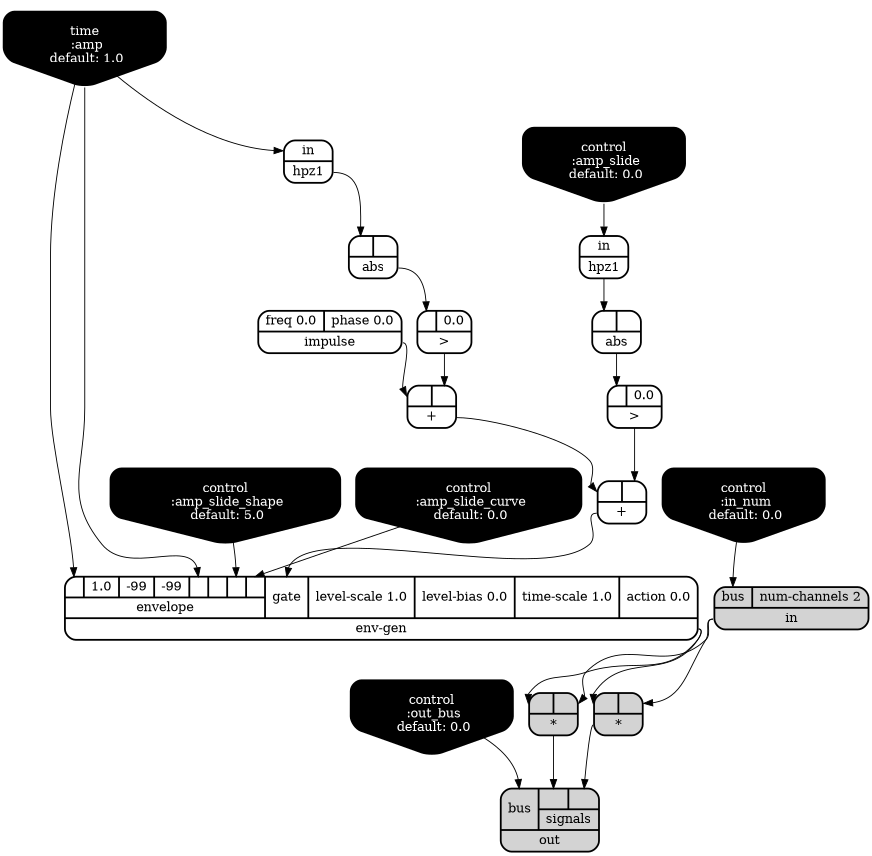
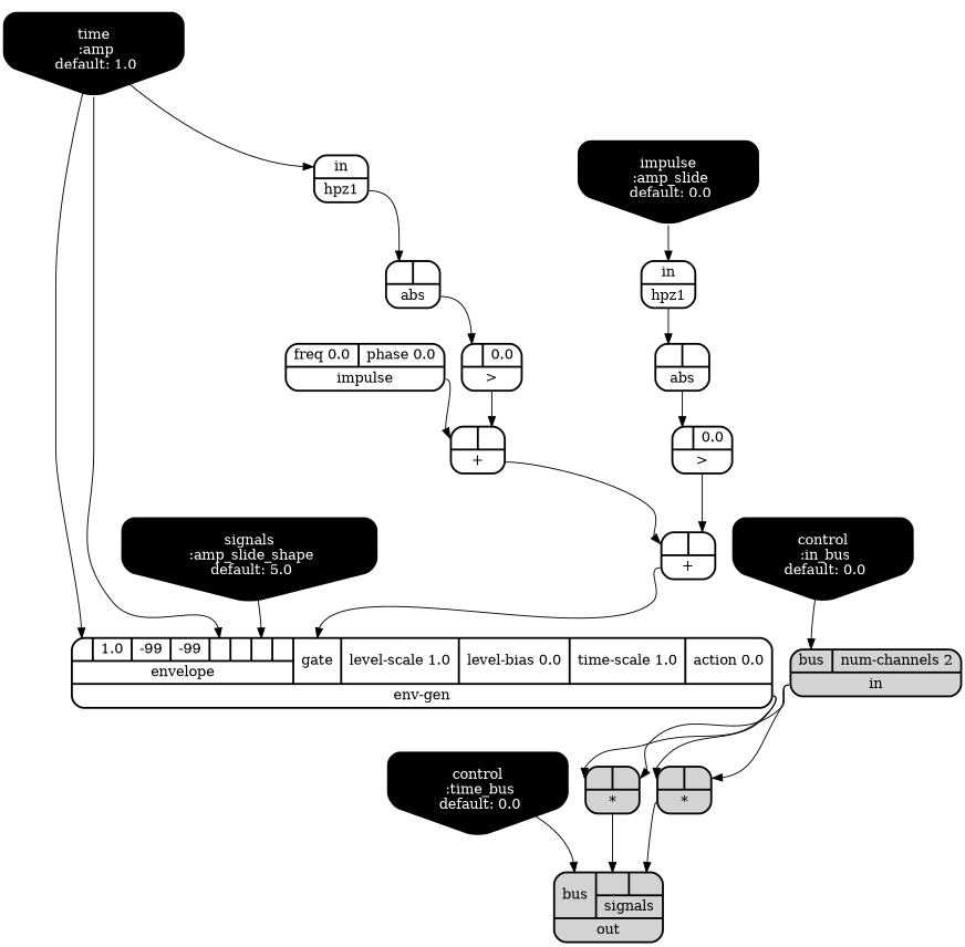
  digraph {
    node [rankdir=LR shape=record style="bold, rounded"]
    edge [headport=a tailport=__UG_NAME__]
    n1 [label="{{ <a> |<b> } |<__UG_NAME__>* }" style="filled, bold, rounded"]
    n2 [label="{{ <bus> bus|{{<signals___binary____op____u____gen___0>|<signals___binary____op____u____gen___1>}|signals}} |<__UG_NAME__>out }" style="filled, bold, rounded"]
    n3 [label="{{ <a> |<b> } |<__UG_NAME__>* }" style="filled, bold, rounded"]
    n4 [label="{{ <a> |<b> } |<__UG_NAME__>+ }"]
    n5 [label="{{ <a> |<b> } |<__UG_NAME__>+ }"]
    n6 [label="{{ {{<envelope___control___0>|1.0|-99|-99|<envelope___control___4>|<envelope___control___5>|<envelope___control___6>|<envelope___control___7>}|envelope}|<gate> gate|<level____scale> level-scale 1.0|<level____bias> level-bias 0.0|<time____scale> time-scale 1.0|<action> action 0.0} |<__UG_NAME__>env-gen }"]
    n7 [label="{{ <a> |<b> 0.0} |<__UG_NAME__>\> }"]
    n8 [label="{{ <a> |<b> 0.0} |<__UG_NAME__>\> }"]
    n9 [label="{{ <a> |<b> } |<__UG_NAME__>abs }"]
    n10 [label="{{ <a> |<b> } |<__UG_NAME__>abs }"]
    n11 [fillcolor=black fontcolor=white label="time\n :amp\n default: 1.0" shape=invhouse style="rounded, filled, bold" rankdir=""]
    n12 [label="{{ <in> in} |<__UG_NAME__>hpz1 }"]
-   n13 [fillcolor=black fontcolor=white label="control\n :amp_slide\n default: 0.0" shape=invhouse style="rounded, filled, bold" rankdir=""]
+   n13 [fillcolor=black fontcolor=white label="impulse\n :amp_slide\n default: 0.0" shape=invhouse style="rounded, filled, bold" rankdir=""]
    n14 [label="{{ <in> in} |<__UG_NAME__>hpz1 }"]
-   n15 [fillcolor=black fontcolor=white label="control\n :amp_slide_shape\n default: 5.0" shape=invhouse style="rounded, filled, bold" rankdir=""]
-   n16 [fillcolor=black fontcolor=white label="control\n :amp_slide_curve\n default: 0.0" shape=invhouse style="rounded, filled, bold" rankdir=""]
-   n17 [fillcolor=black fontcolor=white label="control\n :in_num\n default: 0.0" shape=invhouse style="rounded, filled, bold" rankdir=""]
+   n15 [fillcolor=black fontcolor=white label="signals\n :amp_slide_shape\n default: 5.0" shape=invhouse style="rounded, filled, bold" rankdir=""]
+   n17 [fillcolor=black fontcolor=white label="control\n :in_bus\n default: 0.0" shape=invhouse style="rounded, filled, bold" rankdir=""]
    n18 [label="{{ <bus> bus|<num____channels> num-channels 2} |<__UG_NAME__>in }" style="filled, bold, rounded"]
-   n19 [fillcolor=black fontcolor=white label="control\n :out_bus\n default: 0.0" shape=invhouse style="rounded, filled, bold" rankdir=""]
+   n19 [fillcolor=black fontcolor=white label="control\n :time_bus\n default: 0.0" shape=invhouse style="rounded, filled, bold" rankdir=""]
    n20 [label="{{ <freq> freq 0.0|<phase> phase 0.0} |<__UG_NAME__>impulse }"]
    n1 -> n2 [headport=signals___binary____op____u____gen___1]
    n3 -> n2 [headport=signals___binary____op____u____gen___0]
    n4 -> n5
    n5 -> n6 [headport=gate]
    n6 -> n1
    n6 -> n3
    n7 -> n5 [headport=b]
    n8 -> n4 [headport=b]
    n9 -> n7
    n10 -> n8
    n11 -> n6 [headport=envelope___control___0]
    n11 -> n6 [headport=envelope___control___4]
    n11 -> n12 [headport=in]
    n12 -> n10
    n13 -> n14 [headport=in]
    n14 -> n9
    n15 -> n6 [headport=envelope___control___6]
-   n16 -> n6 [headport=envelope___control___7]
    n17 -> n18 [headport=bus]
    n18 -> n1 [headport=b]
    n18 -> n3 [headport=b]
    n19 -> n2 [headport=bus]
    n20 -> n4
  }
